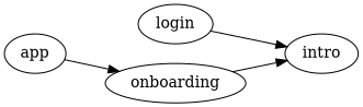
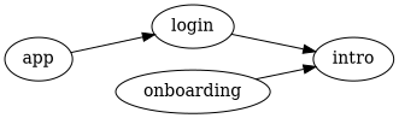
  digraph {
    rankdir=LR
    schemaFileName="targets-test02-schema"
    targetsFileName="targets-test02-targets"
    node [type=flow]
    app
    login
    intro [type=""]
    onboarding
-   app -> onboarding
+   app -> login
    login -> intro
    onboarding -> intro
  }
